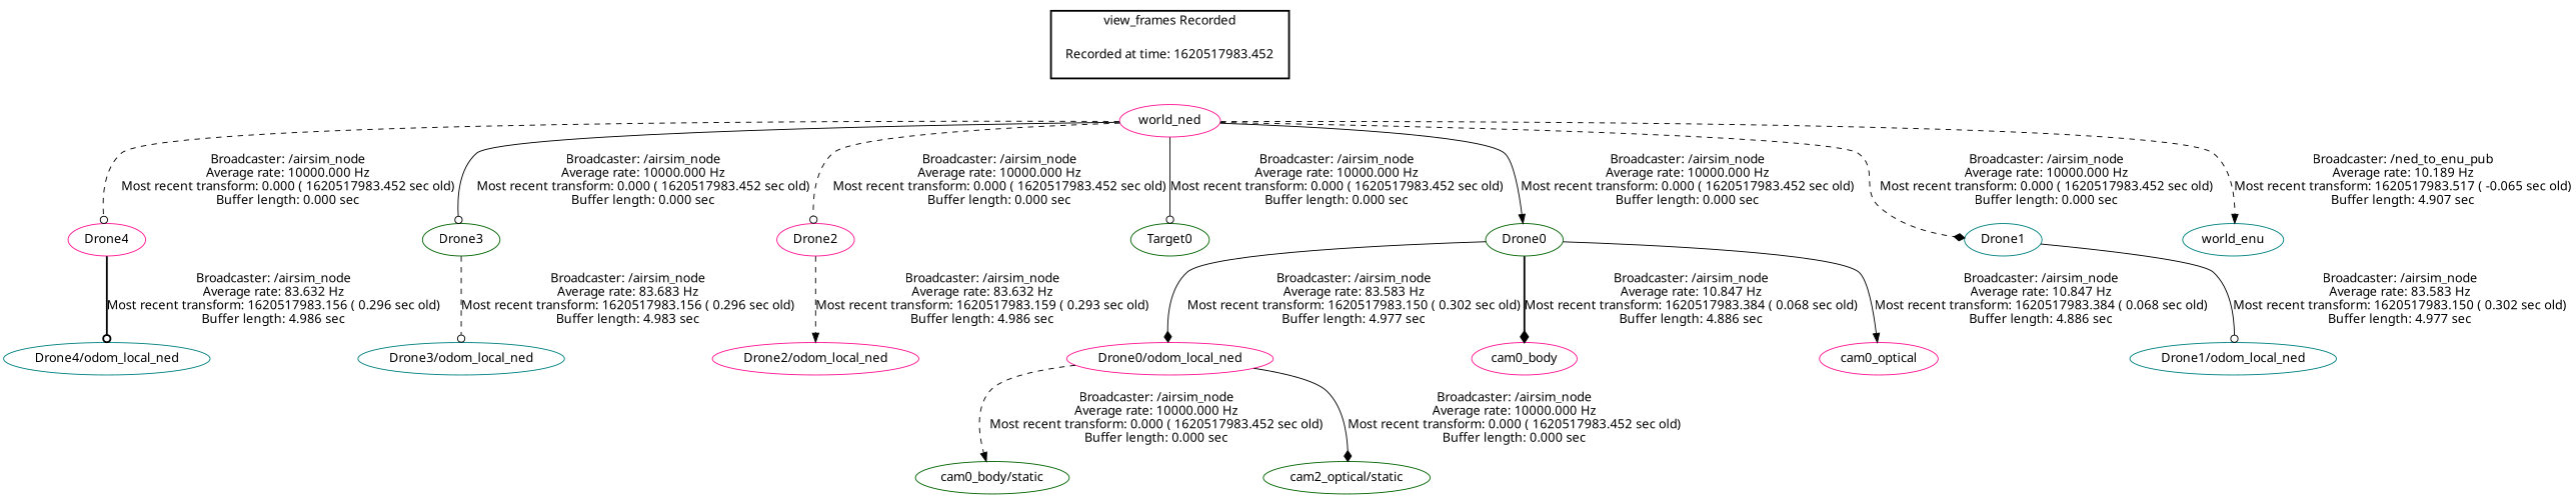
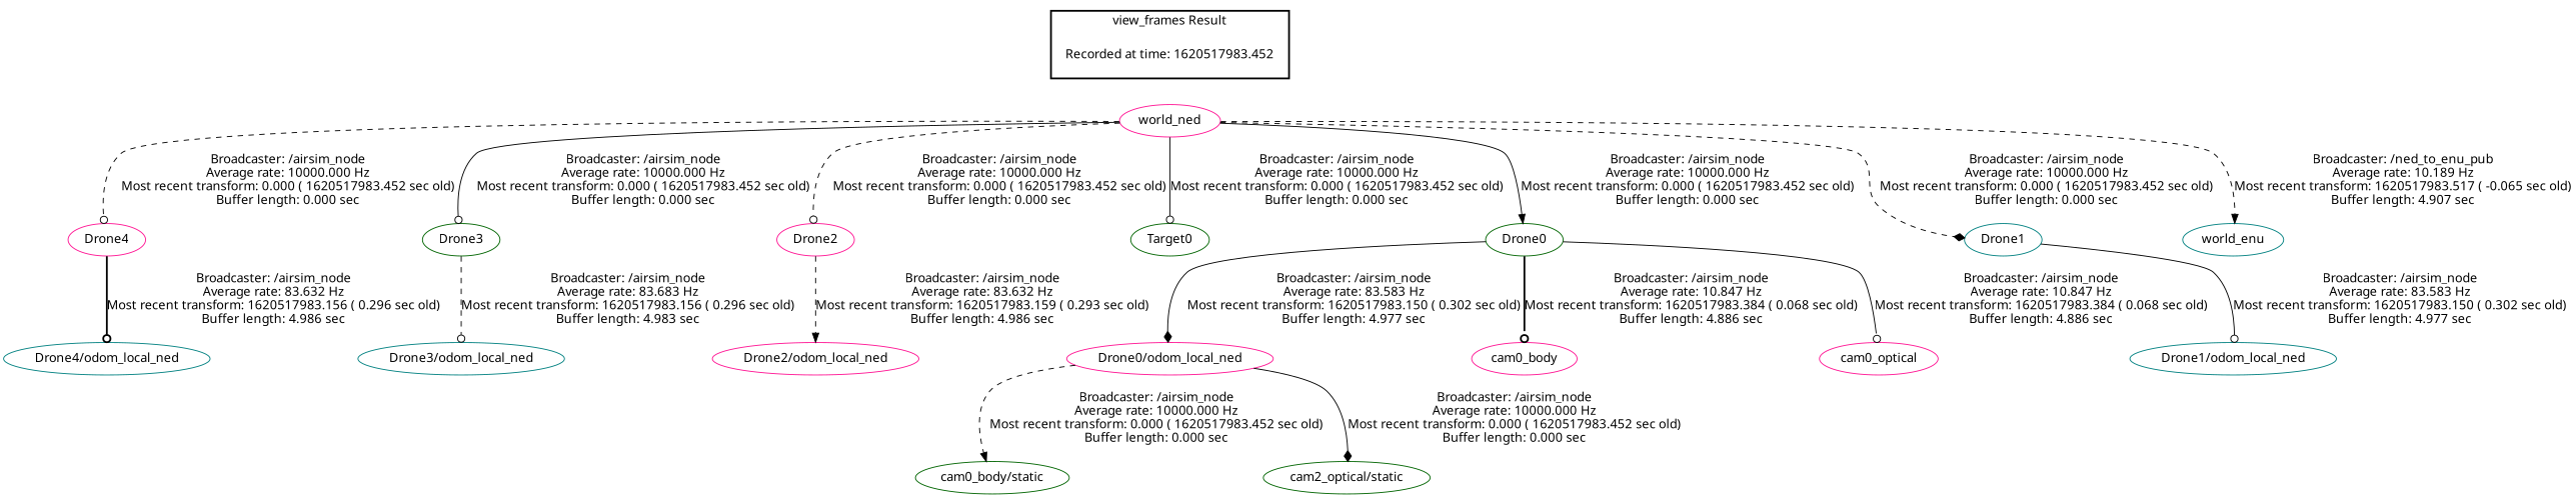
  digraph {
    fontname="Noto Sans"
    node [color=deeppink fontname="Noto Sans"]
    edge [fontname="Noto Sans" style=dashed arrowhead=odot]
    "Recorded at time: 1620517983.452" [shape=plaintext]
    world_ned
    Drone4
    Drone3 [color=darkgreen]
    Drone2
    Target0 [color=darkgreen]
    Drone0 [color=darkgreen]
    Drone1 [color=teal]
    world_enu [color=teal]
    "Drone4/odom_local_ned" [color=teal]
    "Drone3/odom_local_ned" [color=teal]
    "Drone2/odom_local_ned"
    "Drone0/odom_local_ned"
    cam0_body
    cam0_optical
    "Drone1/odom_local_ned" [color=teal]
    "cam0_body/static" [color=darkgreen]
    n18 [color=darkgreen label="cam2_optical/static"]
    subgraph cluster_1 {
      color=black
-     label="view_frames Recorded"
+     label="view_frames Result"
      style=bold
      "Recorded at time: 1620517983.452"
    }
    "Recorded at time: 1620517983.452" -> world_ned [style=invis arrowhead=""]
    world_ned -> Drone4 [label="Broadcaster: /airsim_node\nAverage rate: 10000.000 Hz\nMost recent transform: 0.000 ( 1620517983.452 sec old)\nBuffer length: 0.000 sec\n"]
    world_ned -> Drone3 [label="Broadcaster: /airsim_node\nAverage rate: 10000.000 Hz\nMost recent transform: 0.000 ( 1620517983.452 sec old)\nBuffer length: 0.000 sec\n" style=solid]
    world_ned -> Drone2 [label="Broadcaster: /airsim_node\nAverage rate: 10000.000 Hz\nMost recent transform: 0.000 ( 1620517983.452 sec old)\nBuffer length: 0.000 sec\n"]
    world_ned -> Target0 [label="Broadcaster: /airsim_node\nAverage rate: 10000.000 Hz\nMost recent transform: 0.000 ( 1620517983.452 sec old)\nBuffer length: 0.000 sec\n" style=solid]
    world_ned -> Drone0 [arrowhead=normal label="Broadcaster: /airsim_node\nAverage rate: 10000.000 Hz\nMost recent transform: 0.000 ( 1620517983.452 sec old)\nBuffer length: 0.000 sec\n" style=solid]
    world_ned -> Drone1 [arrowhead=diamond label="Broadcaster: /airsim_node\nAverage rate: 10000.000 Hz\nMost recent transform: 0.000 ( 1620517983.452 sec old)\nBuffer length: 0.000 sec\n"]
    world_ned -> world_enu [arrowhead=normal label="Broadcaster: /ned_to_enu_pub\nAverage rate: 10.189 Hz\nMost recent transform: 1620517983.517 ( -0.065 sec old)\nBuffer length: 4.907 sec\n"]
    Drone4 -> "Drone4/odom_local_ned" [label="Broadcaster: /airsim_node\nAverage rate: 83.632 Hz\nMost recent transform: 1620517983.156 ( 0.296 sec old)\nBuffer length: 4.986 sec\n" style=bold]
    Drone3 -> "Drone3/odom_local_ned" [label="Broadcaster: /airsim_node\nAverage rate: 83.683 Hz\nMost recent transform: 1620517983.156 ( 0.296 sec old)\nBuffer length: 4.983 sec\n"]
    Drone2 -> "Drone2/odom_local_ned" [arrowhead=normal label="Broadcaster: /airsim_node\nAverage rate: 83.632 Hz\nMost recent transform: 1620517983.159 ( 0.293 sec old)\nBuffer length: 4.986 sec\n"]
    Drone0 -> "Drone0/odom_local_ned" [arrowhead=diamond label="Broadcaster: /airsim_node\nAverage rate: 83.583 Hz\nMost recent transform: 1620517983.150 ( 0.302 sec old)\nBuffer length: 4.977 sec\n" style=solid]
-   Drone0 -> cam0_body [arrowhead=diamond label="Broadcaster: /airsim_node\nAverage rate: 10.847 Hz\nMost recent transform: 1620517983.384 ( 0.068 sec old)\nBuffer length: 4.886 sec\n" style=bold]
-   Drone0 -> cam0_optical [arrowhead=normal label="Broadcaster: /airsim_node\nAverage rate: 10.847 Hz\nMost recent transform: 1620517983.384 ( 0.068 sec old)\nBuffer length: 4.886 sec\n" style=solid]
+   Drone0 -> cam0_body [label="Broadcaster: /airsim_node\nAverage rate: 10.847 Hz\nMost recent transform: 1620517983.384 ( 0.068 sec old)\nBuffer length: 4.886 sec\n" style=bold]
+   Drone0 -> cam0_optical [label="Broadcaster: /airsim_node\nAverage rate: 10.847 Hz\nMost recent transform: 1620517983.384 ( 0.068 sec old)\nBuffer length: 4.886 sec\n" style=solid]
    Drone1 -> "Drone1/odom_local_ned" [label="Broadcaster: /airsim_node\nAverage rate: 83.583 Hz\nMost recent transform: 1620517983.150 ( 0.302 sec old)\nBuffer length: 4.977 sec\n" style=solid]
    "Drone0/odom_local_ned" -> "cam0_body/static" [arrowhead=normal label="Broadcaster: /airsim_node\nAverage rate: 10000.000 Hz\nMost recent transform: 0.000 ( 1620517983.452 sec old)\nBuffer length: 0.000 sec\n"]
    "Drone0/odom_local_ned" -> n18 [arrowhead=diamond label="Broadcaster: /airsim_node\nAverage rate: 10000.000 Hz\nMost recent transform: 0.000 ( 1620517983.452 sec old)\nBuffer length: 0.000 sec\n" style=solid]
  }
